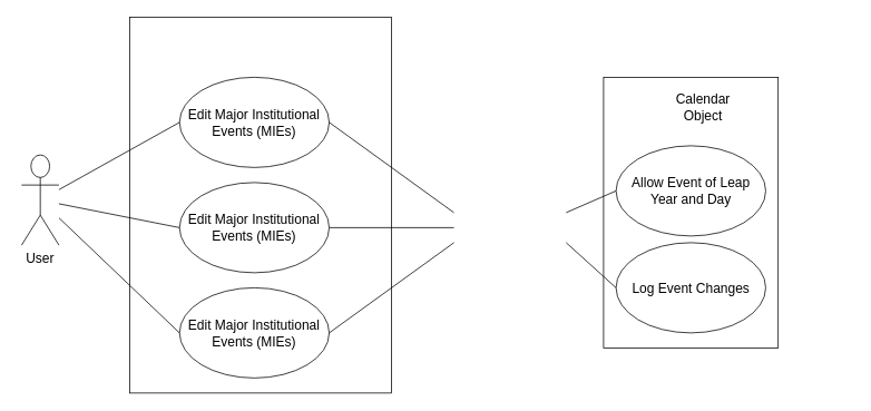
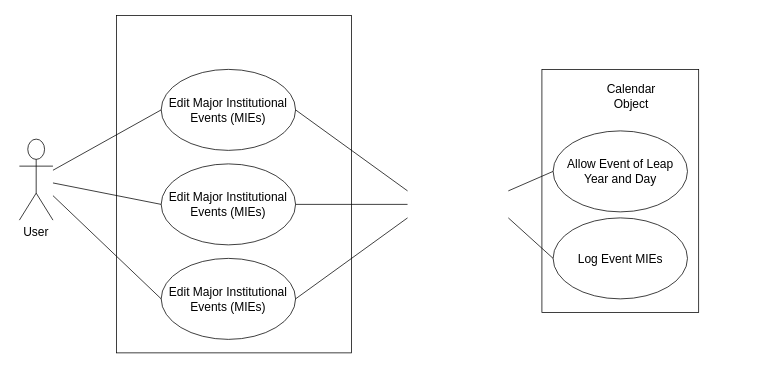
  <mxCell id="0" />
  <mxCell id="1" parent="0" />
  <mxCell id="2" value="" style="group" vertex="1" connectable="0" parent="1"><mxGeometry x="20" y="20" width="1000" height="450" as="geometry" /></mxCell>
  <mxCell id="3" value="" style="group" vertex="1" connectable="0" parent="2"><mxGeometry width="1000" height="450" as="geometry" /></mxCell>
  <mxCell id="4" value="" style="group" vertex="1" connectable="0" parent="3"><mxGeometry width="1000" height="450" as="geometry" /></mxCell>
  <mxCell id="5" value="" style="group" vertex="1" connectable="0" parent="4"><mxGeometry width="910.747" height="450" as="geometry" /></mxCell>
  <mxCell id="6" value="" style="group" vertex="1" connectable="0" parent="5"><mxGeometry width="910.747" height="450" as="geometry" /></mxCell>
  <mxCell id="7" value="" style="rounded=0;whiteSpace=wrap;html=1;" vertex="1" parent="6"><mxGeometry x="701.723" y="72" width="209.024" height="324" as="geometry" /></mxCell>
  <mxCell id="8" value="&lt;font style=&quot;font-size: 16px&quot;&gt;User&lt;/font&gt;" style="shape=umlActor;verticalLabelPosition=bottom;verticalAlign=top;html=1;" vertex="1" parent="6"><mxGeometry x="5" y="165" width="44.791" height="108" as="geometry" /></mxCell>
  <mxCell id="9" value="" style="rounded=0;whiteSpace=wrap;html=1;" vertex="1" parent="6"><mxGeometry x="134.372" width="313.536" height="450" as="geometry" /></mxCell>
  <mxCell id="10" value="&lt;font style=&quot;font-size: 16px&quot;&gt;Edit Major Institutional Events (MIEs)&lt;/font&gt;" style="ellipse;whiteSpace=wrap;html=1;" vertex="1" parent="6"><mxGeometry x="194.094" y="72" width="179.163" height="108" as="geometry" /></mxCell>
  <mxCell id="11" value="" style="endArrow=none;html=1;entryX=0;entryY=0.5;entryDx=0;entryDy=0;" edge="1" parent="6" source="8" target="10"><mxGeometry width="50" height="50" relative="1" as="geometry"><mxPoint x="44.791" y="190.8" as="sourcePoint" /><mxPoint x="253.815" y="324" as="targetPoint" /></mxGeometry></mxCell>
  <mxCell id="12" value="" style="endArrow=none;html=1;entryX=1;entryY=0.5;entryDx=0;entryDy=0;" edge="1" parent="6" target="10"><mxGeometry width="50" height="50" relative="1" as="geometry"><mxPoint x="522.56" y="234" as="sourcePoint" /><mxPoint x="164.233" y="126" as="targetPoint" /></mxGeometry></mxCell>
  <mxCell id="13" value="&lt;font style=&quot;font-size: 16px&quot;&gt;Edit Major Institutional Events (MIEs)&lt;/font&gt;" style="ellipse;whiteSpace=wrap;html=1;" vertex="1" parent="6"><mxGeometry x="194.094" y="198" width="179.163" height="108" as="geometry" /></mxCell>
  <mxCell id="14" value="&lt;font style=&quot;font-size: 16px&quot;&gt;Edit Major Institutional Events (MIEs)&lt;/font&gt;" style="ellipse;whiteSpace=wrap;html=1;" vertex="1" parent="6"><mxGeometry x="194.094" y="324" width="179.163" height="108" as="geometry" /></mxCell>
  <mxCell id="15" value="" style="endArrow=none;html=1;entryX=0;entryY=0.5;entryDx=0;entryDy=0;" edge="1" parent="6" source="8" target="13"><mxGeometry width="50" height="50" relative="1" as="geometry"><mxPoint x="59.721" y="252" as="sourcePoint" /><mxPoint x="283.675" y="306" as="targetPoint" /></mxGeometry></mxCell>
  <mxCell id="16" value="" style="endArrow=none;html=1;exitX=0;exitY=0.5;exitDx=0;exitDy=0;" edge="1" parent="6" source="14" target="8"><mxGeometry width="50" height="50" relative="1" as="geometry"><mxPoint x="209.024" y="396" as="sourcePoint" /><mxPoint x="44.791" y="270" as="targetPoint" /></mxGeometry></mxCell>
  <mxCell id="17" value="" style="endArrow=none;html=1;exitX=1;exitY=0.5;exitDx=0;exitDy=0;" edge="1" parent="6" source="14"><mxGeometry width="50" height="50" relative="1" as="geometry"><mxPoint x="447.908" y="486" as="sourcePoint" /><mxPoint x="522.56" y="270" as="targetPoint" /></mxGeometry></mxCell>
  <mxCell id="18" value="" style="endArrow=none;html=1;exitX=1;exitY=0.5;exitDx=0;exitDy=0;" edge="1" parent="6" source="13"><mxGeometry width="50" height="50" relative="1" as="geometry"><mxPoint x="447.908" y="486" as="sourcePoint" /><mxPoint x="522.56" y="252" as="targetPoint" /></mxGeometry></mxCell>
  <mxCell id="19" value="&lt;font style=&quot;font-size: 16px&quot;&gt;Allow Event of Leap Year and Day&lt;/font&gt;" style="ellipse;whiteSpace=wrap;html=1;" vertex="1" parent="6"><mxGeometry x="716.653" y="154" width="179.163" height="108" as="geometry" /></mxCell>
  <mxCell id="20" value="" style="endArrow=none;html=1;exitX=0;exitY=0.5;exitDx=0;exitDy=0;" edge="1" parent="6" source="19"><mxGeometry width="50" height="50" relative="1" as="geometry"><mxPoint x="716.653" y="216" as="sourcePoint" /><mxPoint x="656.932" y="234" as="targetPoint" /></mxGeometry></mxCell>
- <mxCell id="21" value="&lt;font&gt;&lt;font style=&quot;font-size: 16px&quot;&gt;Log Event Changes&lt;/font&gt;&lt;br&gt;&lt;/font&gt;" style="ellipse;whiteSpace=wrap;html=1;" vertex="1" parent="6"><mxGeometry x="716.653" y="270" width="179.163" height="108" as="geometry" /></mxCell>
+ <mxCell id="21" value="&lt;font&gt;&lt;font style=&quot;font-size: 16px&quot;&gt;Log Event MIEs&lt;/font&gt;&lt;br&gt;&lt;/font&gt;" style="ellipse;whiteSpace=wrap;html=1;" vertex="1" parent="6"><mxGeometry x="716.653" y="270" width="179.163" height="108" as="geometry" /></mxCell>
  <mxCell id="22" value="" style="endArrow=none;html=1;entryX=0;entryY=0.5;entryDx=0;entryDy=0;" edge="1" parent="6" target="21"><mxGeometry width="50" height="50" relative="1" as="geometry"><mxPoint x="656.932" y="270" as="sourcePoint" /><mxPoint x="791.305" y="306" as="targetPoint" /></mxGeometry></mxCell>
  <mxCell id="23" value="&lt;font style=&quot;font-size: 16px&quot;&gt;Calendar Object&lt;/font&gt;" style="text;html=1;strokeColor=none;fillColor=none;align=center;verticalAlign=middle;whiteSpace=wrap;rounded=0;" vertex="1" parent="6"><mxGeometry x="791.374" y="90" width="59.721" height="36" as="geometry" /></mxCell>
